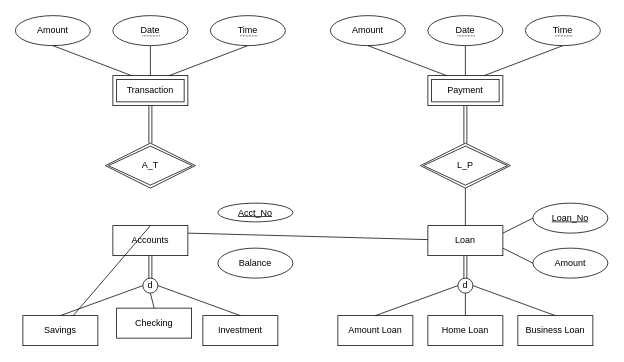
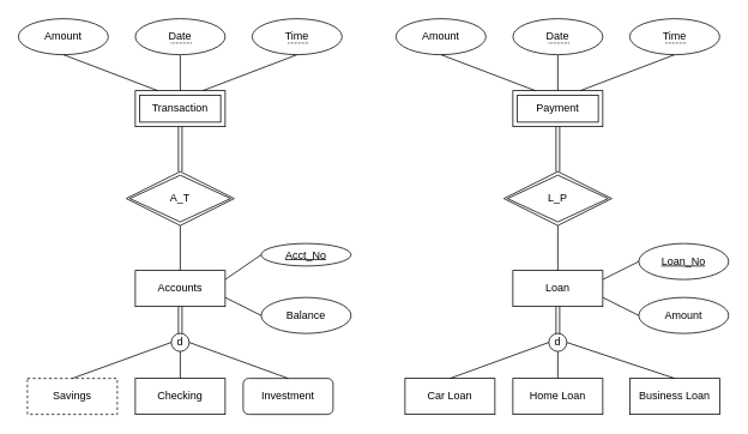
  <mxCell id="0" />
  <mxCell id="1" parent="0" />
  <mxCell id="2" value="Accounts" style="whiteSpace=wrap;html=1;align=center;" vertex="1" parent="1"><mxGeometry x="150" y="300" width="100" height="40" as="geometry" /></mxCell>
  <mxCell id="3" value="Loan" style="whiteSpace=wrap;html=1;align=center;" vertex="1" parent="1"><mxGeometry x="570" y="300" width="100" height="40" as="geometry" /></mxCell>
  <mxCell id="4" value="d" style="ellipse;whiteSpace=wrap;html=1;aspect=fixed;" vertex="1" parent="1"><mxGeometry x="610" y="370" width="20" height="20" as="geometry" /></mxCell>
  <mxCell id="5" value="" style="shape=link;html=1;rounded=0;exitX=0.5;exitY=1;exitDx=0;exitDy=0;entryX=0.5;entryY=0;entryDx=0;entryDy=0;" edge="1" parent="1" source="3" target="4"><mxGeometry relative="1" as="geometry"><mxPoint x="400" y="330" as="sourcePoint" /><mxPoint x="560" y="330" as="targetPoint" /></mxGeometry></mxCell>
  <mxCell id="6" value="Home Loan" style="whiteSpace=wrap;html=1;align=center;" vertex="1" parent="1"><mxGeometry x="570" y="420" width="100" height="40" as="geometry" /></mxCell>
- <mxCell id="7" value="Amount Loan" style="whiteSpace=wrap;html=1;align=center;" vertex="1" parent="1"><mxGeometry x="450" y="420" width="100" height="40" as="geometry" /></mxCell>
- <mxCell id="8" value="Business Loan" style="whiteSpace=wrap;html=1;align=center;" vertex="1" parent="1"><mxGeometry x="690" y="420" width="100" height="40" as="geometry" /></mxCell>
+ <mxCell id="7" value="Car Loan" style="whiteSpace=wrap;html=1;align=center;" vertex="1" parent="1"><mxGeometry x="450" y="420" width="100" height="40" as="geometry" /></mxCell>
+ <mxCell id="8" value="Business Loan" style="whiteSpace=wrap;html=1;align=center;" vertex="1" parent="1"><mxGeometry x="700" y="420" width="100" height="40" as="geometry" /></mxCell>
  <mxCell id="9" value="" style="endArrow=none;html=1;rounded=0;exitX=0.5;exitY=0;exitDx=0;exitDy=0;entryX=0;entryY=0.5;entryDx=0;entryDy=0;" edge="1" parent="1" source="7" target="4"><mxGeometry relative="1" as="geometry"><mxPoint x="510" y="320" as="sourcePoint" /><mxPoint x="670" y="320" as="targetPoint" /></mxGeometry></mxCell>
  <mxCell id="10" value="" style="endArrow=none;html=1;rounded=0;exitX=0.5;exitY=1;exitDx=0;exitDy=0;entryX=0.5;entryY=0;entryDx=0;entryDy=0;" edge="1" parent="1" source="4" target="6"><mxGeometry relative="1" as="geometry"><mxPoint x="510" y="320" as="sourcePoint" /><mxPoint x="670" y="320" as="targetPoint" /></mxGeometry></mxCell>
  <mxCell id="11" value="" style="endArrow=none;html=1;rounded=0;exitX=1;exitY=0.5;exitDx=0;exitDy=0;entryX=0.5;entryY=0;entryDx=0;entryDy=0;" edge="1" parent="1" source="4" target="8"><mxGeometry relative="1" as="geometry"><mxPoint x="510" y="320" as="sourcePoint" /><mxPoint x="670" y="320" as="targetPoint" /></mxGeometry></mxCell>
  <mxCell id="12" value="d" style="ellipse;whiteSpace=wrap;html=1;aspect=fixed;" vertex="1" parent="1"><mxGeometry x="190" y="370" width="20" height="20" as="geometry" /></mxCell>
  <mxCell id="13" value="" style="shape=link;html=1;rounded=0;exitX=0.5;exitY=1;exitDx=0;exitDy=0;entryX=0.5;entryY=0;entryDx=0;entryDy=0;" edge="1" target="12" parent="1"><mxGeometry relative="1" as="geometry"><mxPoint x="200" y="340" as="sourcePoint" /><mxPoint x="140" y="330" as="targetPoint" /></mxGeometry></mxCell>
- <mxCell id="14" value="Checking" style="whiteSpace=wrap;html=1;align=center;" vertex="1" parent="1"><mxGeometry x="155" y="410" width="100" height="40" as="geometry" /></mxCell>
- <mxCell id="15" value="Savings" style="whiteSpace=wrap;html=1;align=center;" vertex="1" parent="1"><mxGeometry x="30" y="420" width="100" height="40" as="geometry" /></mxCell>
- <mxCell id="16" value="Investment" style="whiteSpace=wrap;html=1;align=center;" vertex="1" parent="1"><mxGeometry x="270" y="420" width="100" height="40" as="geometry" /></mxCell>
+ <mxCell id="14" value="Checking" style="whiteSpace=wrap;html=1;align=center;" vertex="1" parent="1"><mxGeometry x="150" y="420" width="100" height="40" as="geometry" /></mxCell>
+ <mxCell id="15" value="Savings" style="whiteSpace=wrap;html=1;align=center;dashed=1;" vertex="1" parent="1"><mxGeometry x="30" y="420" width="100" height="40" as="geometry" /></mxCell>
+ <mxCell id="16" value="Investment" style="whiteSpace=wrap;html=1;align=center;rounded=1;" vertex="1" parent="1"><mxGeometry x="270" y="420" width="100" height="40" as="geometry" /></mxCell>
  <mxCell id="17" value="" style="endArrow=none;html=1;rounded=0;exitX=0.5;exitY=0;exitDx=0;exitDy=0;entryX=0;entryY=0.5;entryDx=0;entryDy=0;" edge="1" source="15" target="12" parent="1"><mxGeometry relative="1" as="geometry"><mxPoint x="90" y="320" as="sourcePoint" /><mxPoint x="250" y="320" as="targetPoint" /></mxGeometry></mxCell>
  <mxCell id="18" value="" style="endArrow=none;html=1;rounded=0;exitX=0.5;exitY=1;exitDx=0;exitDy=0;entryX=0.5;entryY=0;entryDx=0;entryDy=0;" edge="1" source="12" target="14" parent="1"><mxGeometry relative="1" as="geometry"><mxPoint x="90" y="320" as="sourcePoint" /><mxPoint x="250" y="320" as="targetPoint" /></mxGeometry></mxCell>
  <mxCell id="19" value="" style="endArrow=none;html=1;rounded=0;exitX=1;exitY=0.5;exitDx=0;exitDy=0;entryX=0.5;entryY=0;entryDx=0;entryDy=0;" edge="1" source="12" target="16" parent="1"><mxGeometry relative="1" as="geometry"><mxPoint x="90" y="320" as="sourcePoint" /><mxPoint x="250" y="320" as="targetPoint" /></mxGeometry></mxCell>
  <mxCell id="20" value="Transaction" style="shape=ext;margin=3;double=1;whiteSpace=wrap;html=1;align=center;" vertex="1" parent="1"><mxGeometry x="150" y="100" width="100" height="40" as="geometry" /></mxCell>
  <mxCell id="21" value="Amount" style="ellipse;whiteSpace=wrap;html=1;align=center;" vertex="1" parent="1"><mxGeometry x="20" y="20" width="100" height="40" as="geometry" /></mxCell>
  <mxCell id="22" value="" style="endArrow=none;html=1;rounded=0;entryX=0.5;entryY=1;entryDx=0;entryDy=0;exitX=0.75;exitY=0;exitDx=0;exitDy=0;" edge="1" parent="1" source="20"><mxGeometry relative="1" as="geometry"><mxPoint x="230" y="190" as="sourcePoint" /><mxPoint x="330" y="60" as="targetPoint" /></mxGeometry></mxCell>
  <mxCell id="23" value="" style="endArrow=none;html=1;rounded=0;entryX=0.5;entryY=1;entryDx=0;entryDy=0;" edge="1" parent="1"><mxGeometry relative="1" as="geometry"><mxPoint x="200" y="100" as="sourcePoint" /><mxPoint x="200" y="60" as="targetPoint" /></mxGeometry></mxCell>
  <mxCell id="24" value="" style="endArrow=none;html=1;rounded=0;entryX=0.5;entryY=1;entryDx=0;entryDy=0;exitX=0.25;exitY=0;exitDx=0;exitDy=0;" edge="1" parent="1" source="20" target="21"><mxGeometry relative="1" as="geometry"><mxPoint x="210" y="320" as="sourcePoint" /><mxPoint x="370" y="320" as="targetPoint" /></mxGeometry></mxCell>
  <mxCell id="25" value="A_T" style="shape=rhombus;double=1;perimeter=rhombusPerimeter;whiteSpace=wrap;html=1;align=center;" vertex="1" parent="1"><mxGeometry x="140" y="190" width="120" height="60" as="geometry" /></mxCell>
  <mxCell id="26" value="" style="shape=link;html=1;rounded=0;entryX=0.5;entryY=1;entryDx=0;entryDy=0;exitX=0.5;exitY=0;exitDx=0;exitDy=0;" edge="1" parent="1" source="25" target="20"><mxGeometry width="100" relative="1" as="geometry"><mxPoint x="240" y="300" as="sourcePoint" /><mxPoint x="340" y="300" as="targetPoint" /></mxGeometry></mxCell>
- <mxCell id="27" value="" style="endArrow=none;html=1;rounded=0;exitX=0.5;exitY=0;exitDx=0;exitDy=0;" edge="1" parent="1" source="2" target="15"><mxGeometry relative="1" as="geometry"><mxPoint x="210" y="300" as="sourcePoint" /><mxPoint x="370" y="300" as="targetPoint" /></mxGeometry></mxCell>
+ <mxCell id="27" value="" style="endArrow=none;html=1;rounded=0;entryX=0.5;entryY=1;entryDx=0;entryDy=0;exitX=0.5;exitY=0;exitDx=0;exitDy=0;" edge="1" parent="1" source="2" target="25"><mxGeometry relative="1" as="geometry"><mxPoint x="210" y="300" as="sourcePoint" /><mxPoint x="370" y="300" as="targetPoint" /></mxGeometry></mxCell>
  <mxCell id="28" value="Payment" style="shape=ext;margin=3;double=1;whiteSpace=wrap;html=1;align=center;" vertex="1" parent="1"><mxGeometry x="570" y="100" width="100" height="40" as="geometry" /></mxCell>
  <mxCell id="29" value="Amount" style="ellipse;whiteSpace=wrap;html=1;align=center;" vertex="1" parent="1"><mxGeometry x="440" y="20" width="100" height="40" as="geometry" /></mxCell>
  <mxCell id="30" value="" style="endArrow=none;html=1;rounded=0;entryX=0.5;entryY=1;entryDx=0;entryDy=0;exitX=0.75;exitY=0;exitDx=0;exitDy=0;" edge="1" source="28" parent="1"><mxGeometry relative="1" as="geometry"><mxPoint x="650" y="190" as="sourcePoint" /><mxPoint x="750" y="60" as="targetPoint" /></mxGeometry></mxCell>
  <mxCell id="31" value="" style="endArrow=none;html=1;rounded=0;entryX=0.5;entryY=1;entryDx=0;entryDy=0;" edge="1" parent="1"><mxGeometry relative="1" as="geometry"><mxPoint x="620" y="100" as="sourcePoint" /><mxPoint x="620" y="60" as="targetPoint" /></mxGeometry></mxCell>
  <mxCell id="32" value="" style="endArrow=none;html=1;rounded=0;entryX=0.5;entryY=1;entryDx=0;entryDy=0;exitX=0.25;exitY=0;exitDx=0;exitDy=0;" edge="1" source="28" target="29" parent="1"><mxGeometry relative="1" as="geometry"><mxPoint x="630" y="320" as="sourcePoint" /><mxPoint x="790" y="320" as="targetPoint" /></mxGeometry></mxCell>
  <mxCell id="33" value="L_P" style="shape=rhombus;double=1;perimeter=rhombusPerimeter;whiteSpace=wrap;html=1;align=center;" vertex="1" parent="1"><mxGeometry x="560" y="190" width="120" height="60" as="geometry" /></mxCell>
  <mxCell id="34" value="" style="shape=link;html=1;rounded=0;entryX=0.5;entryY=1;entryDx=0;entryDy=0;exitX=0.5;exitY=0;exitDx=0;exitDy=0;" edge="1" source="33" target="28" parent="1"><mxGeometry width="100" relative="1" as="geometry"><mxPoint x="660" y="300" as="sourcePoint" /><mxPoint x="760" y="300" as="targetPoint" /></mxGeometry></mxCell>
  <mxCell id="35" value="" style="endArrow=none;html=1;rounded=0;entryX=0.5;entryY=1;entryDx=0;entryDy=0;exitX=0.5;exitY=0;exitDx=0;exitDy=0;" edge="1" target="33" parent="1"><mxGeometry relative="1" as="geometry"><mxPoint x="620" y="300" as="sourcePoint" /><mxPoint x="790" y="300" as="targetPoint" /></mxGeometry></mxCell>
  <mxCell id="36" value="Acct_No" style="ellipse;whiteSpace=wrap;html=1;align=center;fontStyle=4;" vertex="1" parent="1"><mxGeometry x="290" y="270" width="100" height="25" as="geometry" /></mxCell>
  <mxCell id="37" value="Balance" style="ellipse;whiteSpace=wrap;html=1;align=center;" vertex="1" parent="1"><mxGeometry x="290" y="330" width="100" height="40" as="geometry" /></mxCell>
- <mxCell id="38" value="" style="endArrow=none;html=1;rounded=0;exitX=1;exitY=0.25;exitDx=0;exitDy=0;" edge="1" parent="1" source="2" target="3"><mxGeometry relative="1" as="geometry"><mxPoint x="320" y="290" as="sourcePoint" /><mxPoint x="480" y="290" as="targetPoint" /></mxGeometry></mxCell>
+ <mxCell id="38" value="" style="endArrow=none;html=1;rounded=0;exitX=1;exitY=0.25;exitDx=0;exitDy=0;entryX=0;entryY=0.5;entryDx=0;entryDy=0;" edge="1" parent="1" source="2" target="36"><mxGeometry relative="1" as="geometry"><mxPoint x="320" y="290" as="sourcePoint" /><mxPoint x="480" y="290" as="targetPoint" /></mxGeometry></mxCell>
+ <mxCell id="39" value="" style="endArrow=none;html=1;rounded=0;exitX=1;exitY=0.75;exitDx=0;exitDy=0;entryX=0;entryY=0.5;entryDx=0;entryDy=0;" edge="1" parent="1" source="2" target="37"><mxGeometry relative="1" as="geometry"><mxPoint x="320" y="290" as="sourcePoint" /><mxPoint x="480" y="290" as="targetPoint" /></mxGeometry></mxCell>
  <mxCell id="40" value="Loan_No" style="ellipse;whiteSpace=wrap;html=1;align=center;fontStyle=4;" vertex="1" parent="1"><mxGeometry x="710" y="270" width="100" height="40" as="geometry" /></mxCell>
  <mxCell id="41" value="Amount" style="ellipse;whiteSpace=wrap;html=1;align=center;" vertex="1" parent="1"><mxGeometry x="710" y="330" width="100" height="40" as="geometry" /></mxCell>
  <mxCell id="42" value="" style="endArrow=none;html=1;rounded=0;exitX=1;exitY=0.25;exitDx=0;exitDy=0;entryX=0;entryY=0.5;entryDx=0;entryDy=0;" edge="1" target="40" parent="1"><mxGeometry relative="1" as="geometry"><mxPoint x="670" y="310" as="sourcePoint" /><mxPoint x="900" y="290" as="targetPoint" /></mxGeometry></mxCell>
  <mxCell id="43" value="" style="endArrow=none;html=1;rounded=0;exitX=1;exitY=0.75;exitDx=0;exitDy=0;entryX=0;entryY=0.5;entryDx=0;entryDy=0;" edge="1" target="41" parent="1"><mxGeometry relative="1" as="geometry"><mxPoint x="670" y="330" as="sourcePoint" /><mxPoint x="900" y="290" as="targetPoint" /></mxGeometry></mxCell>
  <mxCell id="44" value="&lt;span style=&quot;border-bottom: 1px dotted&quot;&gt;Date&lt;br&gt;&lt;/span&gt;" style="ellipse;whiteSpace=wrap;html=1;align=center;" vertex="1" parent="1"><mxGeometry x="570" y="20" width="100" height="40" as="geometry" /></mxCell>
  <mxCell id="45" value="&lt;span style=&quot;border-bottom: 1px dotted&quot;&gt;Time&lt;br&gt;&lt;/span&gt;" style="ellipse;whiteSpace=wrap;html=1;align=center;" vertex="1" parent="1"><mxGeometry x="700" y="20" width="100" height="40" as="geometry" /></mxCell>
  <mxCell id="46" value="&lt;span style=&quot;border-bottom: 1px dotted&quot;&gt;Date&lt;br&gt;&lt;/span&gt;" style="ellipse;whiteSpace=wrap;html=1;align=center;" vertex="1" parent="1"><mxGeometry x="150" y="20" width="100" height="40" as="geometry" /></mxCell>
  <mxCell id="47" value="&lt;span style=&quot;border-bottom: 1px dotted&quot;&gt;Time&lt;br&gt;&lt;/span&gt;" style="ellipse;whiteSpace=wrap;html=1;align=center;" vertex="1" parent="1"><mxGeometry x="280" y="20" width="100" height="40" as="geometry" /></mxCell>
